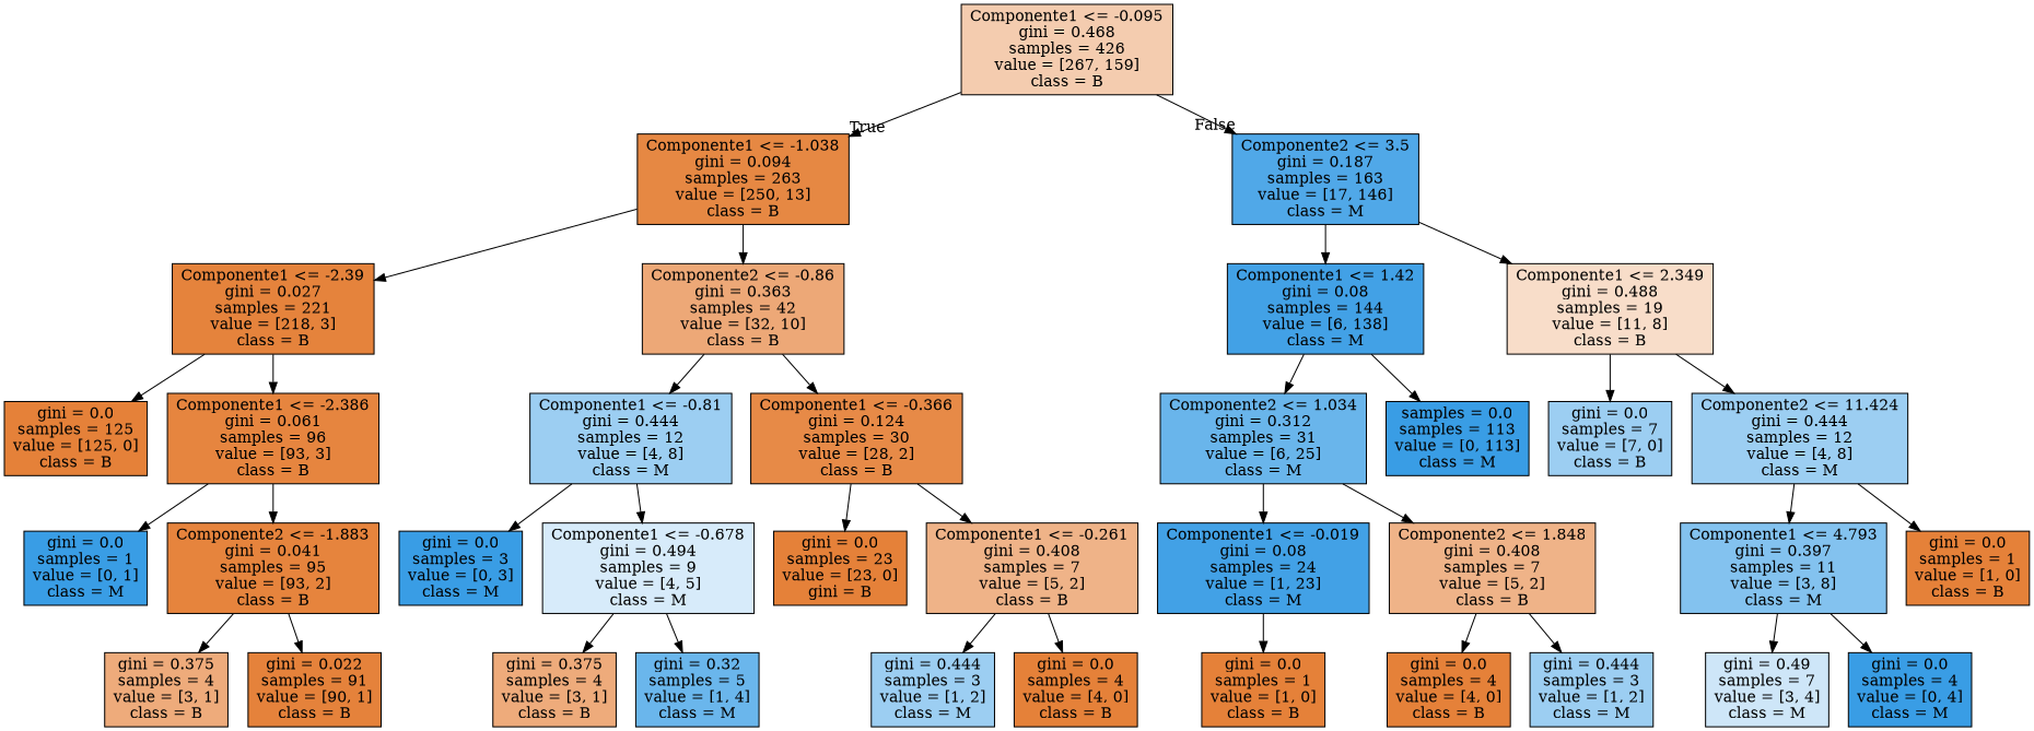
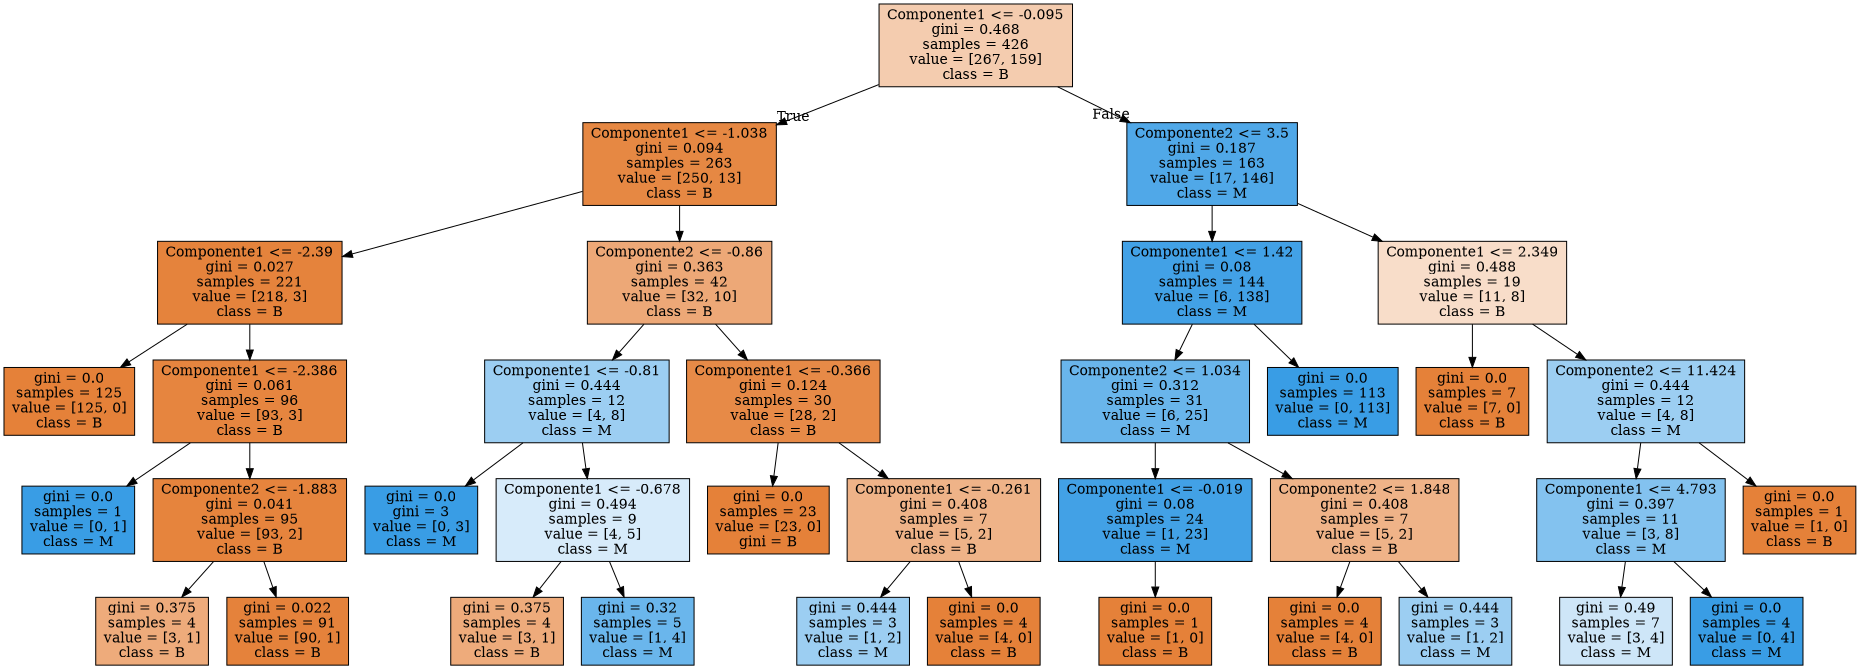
  digraph {
    node [color=black fillcolor="#e58139" shape=box style=filled]
    n1 [fillcolor="#f4ccaf" label="Componente1 <= -0.095\ngini = 0.468\nsamples = 426\nvalue = [267, 159]\nclass = B"]
    n2 [fillcolor="#e68843" label="Componente1 <= -1.038\ngini = 0.094\nsamples = 263\nvalue = [250, 13]\nclass = B"]
    n3 [fillcolor="#50a8e8" label="Componente2 <= 3.5\ngini = 0.187\nsamples = 163\nvalue = [17, 146]\nclass = M"]
    n4 [fillcolor="#e5833c" label="Componente1 <= -2.39\ngini = 0.027\nsamples = 221\nvalue = [218, 3]\nclass = B"]
    n5 [fillcolor="#eda877" label="Componente2 <= -0.86\ngini = 0.363\nsamples = 42\nvalue = [32, 10]\nclass = B"]
    n6 [fillcolor="#42a1e6" label="Componente1 <= 1.42\ngini = 0.08\nsamples = 144\nvalue = [6, 138]\nclass = M"]
    n7 [fillcolor="#f8ddc9" label="Componente1 <= 2.349\ngini = 0.488\nsamples = 19\nvalue = [11, 8]\nclass = B"]
    n8 [label="gini = 0.0\nsamples = 125\nvalue = [125, 0]\nclass = B"]
    n9 [fillcolor="#e6853f" label="Componente1 <= -2.386\ngini = 0.061\nsamples = 96\nvalue = [93, 3]\nclass = B"]
    n10 [fillcolor="#9ccef2" label="Componente1 <= -0.81\ngini = 0.444\nsamples = 12\nvalue = [4, 8]\nclass = M"]
    n11 [fillcolor="#e78a47" label="Componente1 <= -0.366\ngini = 0.124\nsamples = 30\nvalue = [28, 2]\nclass = B"]
    n12 [fillcolor="#399de5" label="gini = 0.0\nsamples = 1\nvalue = [0, 1]\nclass = M"]
    n13 [fillcolor="#e6843d" label="Componente2 <= -1.883\ngini = 0.041\nsamples = 95\nvalue = [93, 2]\nclass = B"]
    n14 [fillcolor="#eeab7b" label="gini = 0.375\nsamples = 4\nvalue = [3, 1]\nclass = B"]
    n15 [fillcolor="#e5823b" label="gini = 0.022\nsamples = 91\nvalue = [90, 1]\nclass = B"]
-   n16 [fillcolor="#399de5" label="gini = 0.0\nsamples = 3\nvalue = [0, 3]\nclass = M"]
+   n16 [fillcolor="#399de5" label="gini = 0.0\ngini = 3\nvalue = [0, 3]\nclass = M"]
    n17 [fillcolor="#d7ebfa" label="Componente1 <= -0.678\ngini = 0.494\nsamples = 9\nvalue = [4, 5]\nclass = M"]
    n18 [label="gini = 0.0\nsamples = 23\nvalue = [23, 0]\ngini = B"]
    n19 [fillcolor="#efb388" label="Componente1 <= -0.261\ngini = 0.408\nsamples = 7\nvalue = [5, 2]\nclass = B"]
    n20 [fillcolor="#eeab7b" label="gini = 0.375\nsamples = 4\nvalue = [3, 1]\nclass = B"]
    n21 [fillcolor="#6ab6ec" label="gini = 0.32\nsamples = 5\nvalue = [1, 4]\nclass = M"]
    n22 [fillcolor="#9ccef2" label="gini = 0.444\nsamples = 3\nvalue = [1, 2]\nclass = M"]
    n23 [label="gini = 0.0\nsamples = 4\nvalue = [4, 0]\nclass = B"]
    n24 [fillcolor="#69b5eb" label="Componente2 <= 1.034\ngini = 0.312\nsamples = 31\nvalue = [6, 25]\nclass = M"]
-   n25 [fillcolor="#399de5" label="samples = 0.0\nsamples = 113\nvalue = [0, 113]\nclass = M"]
-   n26 [fillcolor="#9ccef2" label="gini = 0.0\nsamples = 7\nvalue = [7, 0]\nclass = B"]
+   n25 [fillcolor="#399de5" label="gini = 0.0\nsamples = 113\nvalue = [0, 113]\nclass = M"]
+   n26 [label="gini = 0.0\nsamples = 7\nvalue = [7, 0]\nclass = B"]
    n27 [fillcolor="#9ccef2" label="Componente2 <= 11.424\ngini = 0.444\nsamples = 12\nvalue = [4, 8]\nclass = M"]
    n28 [fillcolor="#42a1e6" label="Componente1 <= -0.019\ngini = 0.08\nsamples = 24\nvalue = [1, 23]\nclass = M"]
    n29 [fillcolor="#efb388" label="Componente2 <= 1.848\ngini = 0.408\nsamples = 7\nvalue = [5, 2]\nclass = B"]
    n30 [label="gini = 0.0\nsamples = 1\nvalue = [1, 0]\nclass = B"]
    n31 [label="gini = 0.0\nsamples = 4\nvalue = [4, 0]\nclass = B"]
    n32 [fillcolor="#9ccef2" label="gini = 0.444\nsamples = 3\nvalue = [1, 2]\nclass = M"]
    n33 [fillcolor="#83c2ef" label="Componente1 <= 4.793\ngini = 0.397\nsamples = 11\nvalue = [3, 8]\nclass = M"]
    n34 [label="gini = 0.0\nsamples = 1\nvalue = [1, 0]\nclass = B"]
    n35 [fillcolor="#cee6f8" label="gini = 0.49\nsamples = 7\nvalue = [3, 4]\nclass = M"]
    n36 [fillcolor="#399de5" label="gini = 0.0\nsamples = 4\nvalue = [0, 4]\nclass = M"]
    n1 -> n2 [headlabel=True labelangle=45 labeldistance=2.5]
    n1 -> n3 [headlabel=False labelangle=-45 labeldistance=2.5]
    n2 -> n4
    n2 -> n5
    n3 -> n6
    n3 -> n7
    n4 -> n8
    n4 -> n9
    n5 -> n10
    n5 -> n11
    n6 -> n24
    n6 -> n25
    n7 -> n26
    n7 -> n27
    n9 -> n12
    n9 -> n13
    n10 -> n16
    n10 -> n17
    n11 -> n18
    n11 -> n19
    n13 -> n14
    n13 -> n15
    n17 -> n20
    n17 -> n21
    n19 -> n22
    n19 -> n23
    n24 -> n28
    n24 -> n29
    n27 -> n33
    n27 -> n34
    n28 -> n30
    n29 -> n31
    n29 -> n32
    n33 -> n35
    n33 -> n36
  }
